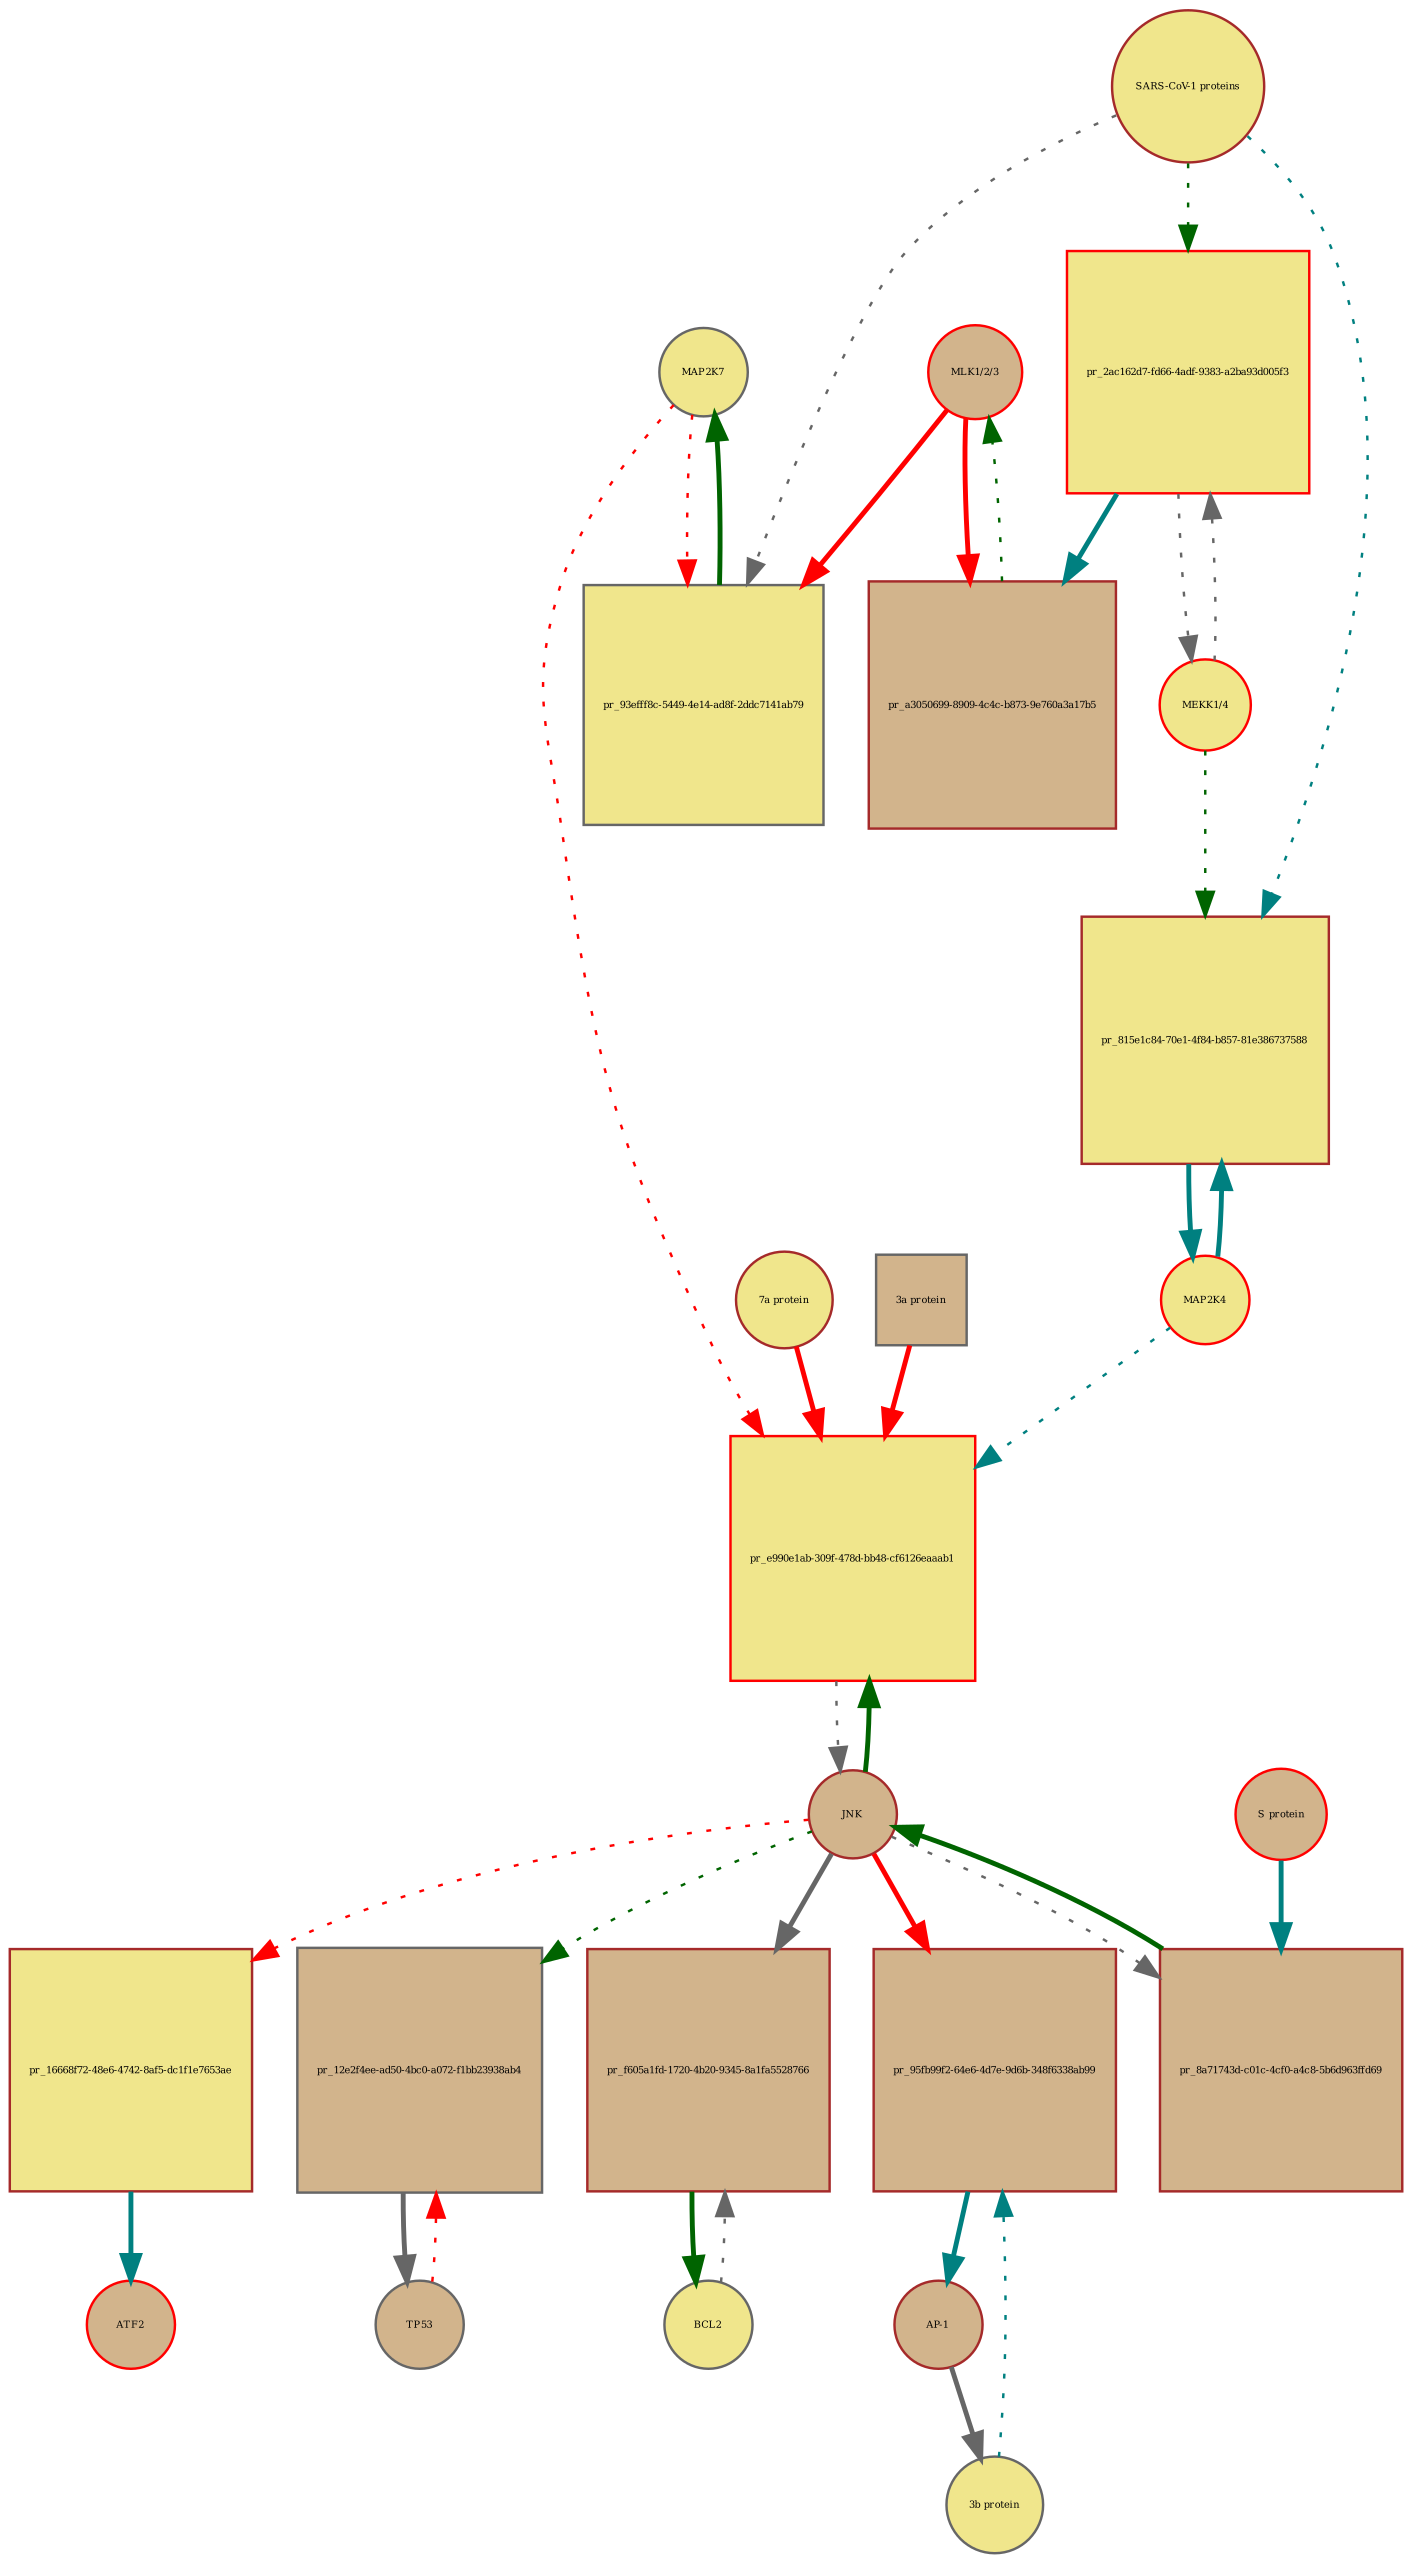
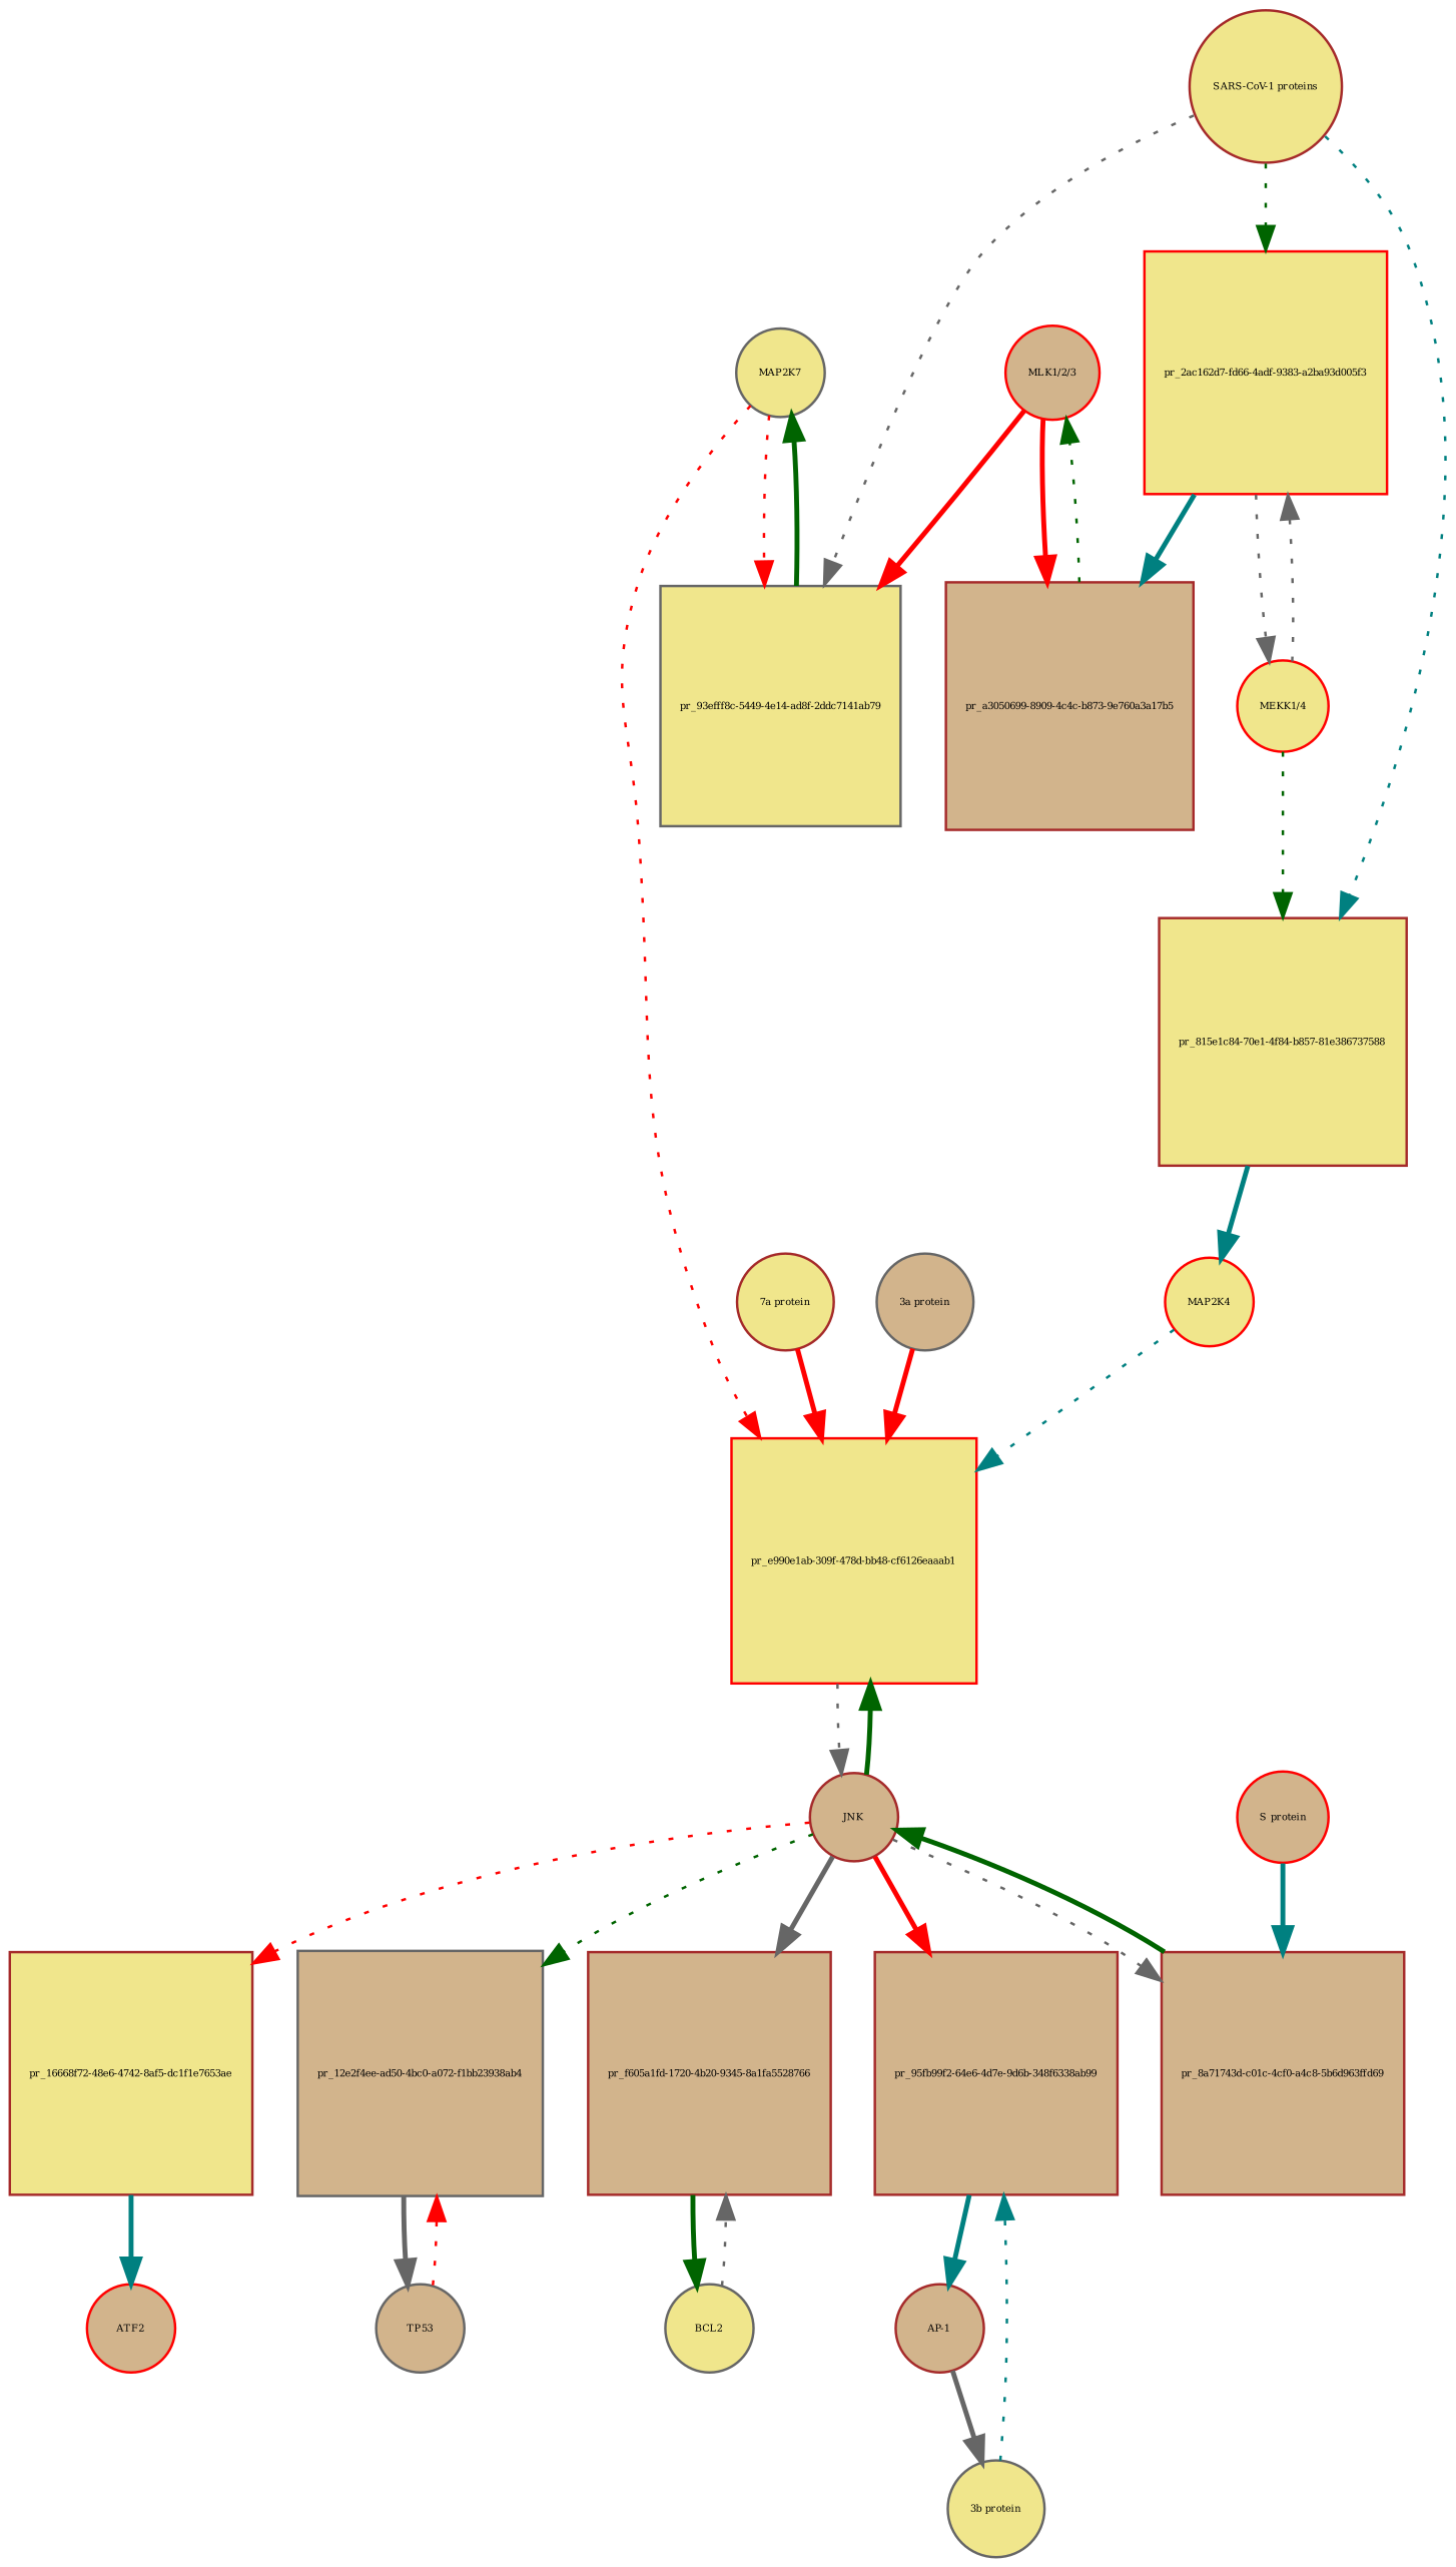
  strict digraph {
    node [bipartite=0 cls=process color=brown fillcolor=khaki fontsize=4 shape=circle style=filled]
    edge [color=red interaction_type=stimulation style=bold]
    n1 [annotation=urn_miriam_uniprot_O14733 cls=macromolecule color=gray40 label=MAP2K7]
    n2 [bipartite=1 color=gray40 label="pr_93efff8c-5449-4e14-ad8f-2ddc7141ab79" shape=square]
    n3 [bipartite=1 color=red label="pr_e990e1ab-309f-478d-bb48-cf6126eaaab1" shape=square]
    n4 [cls=complex fillcolor=tan label=JNK]
    n5 [cls=complex color=red fillcolor=tan label="MLK1/2/3"]
    n6 [bipartite=1 fillcolor=tan label="pr_a3050699-8909-4c4c-b873-9e760a3a17b5" shape=square]
    n7 [cls=complex label="SARS-CoV-1 proteins"]
    n8 [bipartite=1 color=red label="pr_2ac162d7-fd66-4adf-9383-a2ba93d005f3" shape=square]
    n9 [bipartite=1 label="pr_815e1c84-70e1-4f84-b857-81e386737588" shape=square]
    n10 [cls=complex color=red label="MEKK1/4"]
    n11 [annotation=urn_miriam_uniprot_P45985 cls=macromolecule color=red label=MAP2K4]
    n12 [annotation=urn_miriam_uniprot_P15336 cls=macromolecule color=red fillcolor=tan label=ATF2]
    n13 [bipartite=1 label="pr_16668f72-48e6-4742-8af5-dc1f1e7653ae" shape=square]
    n14 [bipartite=1 color=gray40 fillcolor=tan label="pr_12e2f4ee-ad50-4bc0-a072-f1bb23938ab4" shape=square]
    n15 [bipartite=1 fillcolor=tan label="pr_f605a1fd-1720-4b20-9345-8a1fa5528766" shape=square]
    n16 [bipartite=1 fillcolor=tan label="pr_95fb99f2-64e6-4d7e-9d6b-348f6338ab99" shape=square]
    n17 [bipartite=1 fillcolor=tan label="pr_8a71743d-c01c-4cf0-a4c8-5b6d963ffd69" shape=square]
    n18 [annotation=urn_miriam_uniprot_P04637 cls=macromolecule color=gray40 fillcolor=tan label=TP53]
    n19 [annotation=urn_miriam_uniprot_P10415 cls=macromolecule color=gray40 label=BCL2]
    n20 [cls=complex fillcolor=tan label="AP-1"]
    n21 [cls=macromolecule color=gray40 label="3b protein"]
    n22 [cls=macromolecule label="7a protein"]
-   n23 [cls=macromolecule color=gray40 fillcolor=tan label="3a protein" shape=square]
+   n23 [cls=macromolecule color=gray40 fillcolor=tan label="3a protein"]
    n24 [cls=macromolecule color=red fillcolor=tan label="S protein"]
    n1 -> n2 [interaction_type=consumption style=dotted]
    n1 -> n3 [annotation=urn_miriam_pubmed_17141229 style=dotted]
    n2 -> n1 [color=darkgreen interaction_type=production]
    n3 -> n4 [color=gray40 interaction_type=production style=dotted]
    n4 -> n3 [color=darkgreen interaction_type=consumption]
    n4 -> n13 [style=dotted]
    n4 -> n14 [color=darkgreen style=dotted]
    n4 -> n15 [annotation=urn_miriam_pubmed_10567572 color=gray40]
    n4 -> n16 [annotation=urn_miriam_pubmed_21561061]
    n4 -> n17 [color=gray40 interaction_type=consumption style=dotted]
    n5 -> n2 [annotation="urn_miriam_pubmed_31226023|urn_miriam_taxonomy_694009"]
    n5 -> n6 [interaction_type=consumption]
    n6 -> n5 [color=darkgreen interaction_type=production style=dotted]
    n7 -> n2 [annotation="urn_miriam_pubmed_31226023|urn_miriam_taxonomy_694009" color=gray40 style=dotted]
    n7 -> n8 [annotation="urn_miriam_pubmed_31226023|urn_miriam_taxonomy_694009" color=darkgreen style=dotted]
    n7 -> n9 [annotation="urn_miriam_pubmed_31226023|urn_miriam_taxonomy_694009" color=teal style=dotted]
    n8 -> n6 [annotation="urn_miriam_taxonomy_694009|urn_miriam_pubmed_31226023" color=teal]
    n8 -> n10 [color=gray40 interaction_type=production style=dotted]
    n9 -> n11 [color=teal interaction_type=production]
    n10 -> n8 [color=gray40 interaction_type=consumption style=dotted]
    n10 -> n9 [annotation="urn_miriam_pubmed_31226023|urn_miriam_taxonomy_694009" color=darkgreen style=dotted]
    n11 -> n3 [annotation=urn_miriam_pubmed_17141229 color=teal style=dotted]
-   n11 -> n9 [color=teal interaction_type=consumption]
    n13 -> n12 [color=teal interaction_type=production]
    n14 -> n18 [color=gray40 interaction_type=production]
    n15 -> n19 [color=darkgreen interaction_type=production]
    n16 -> n20 [color=teal interaction_type=production]
    n17 -> n4 [color=darkgreen interaction_type=production]
    n18 -> n14 [interaction_type=consumption style=dotted]
    n19 -> n15 [color=gray40 interaction_type=consumption style=dotted]
    n20 -> n21 [color=gray40 interaction_type=consumption]
    n21 -> n16 [annotation=urn_miriam_pubmed_21561061 color=teal style=dotted]
    n22 -> n3 [annotation=urn_miriam_pubmed_17141229]
    n23 -> n3 [annotation=urn_miriam_pubmed_17141229]
    n24 -> n17 [annotation=urn_miriam_pubmed_17267381 color=teal]
  }
